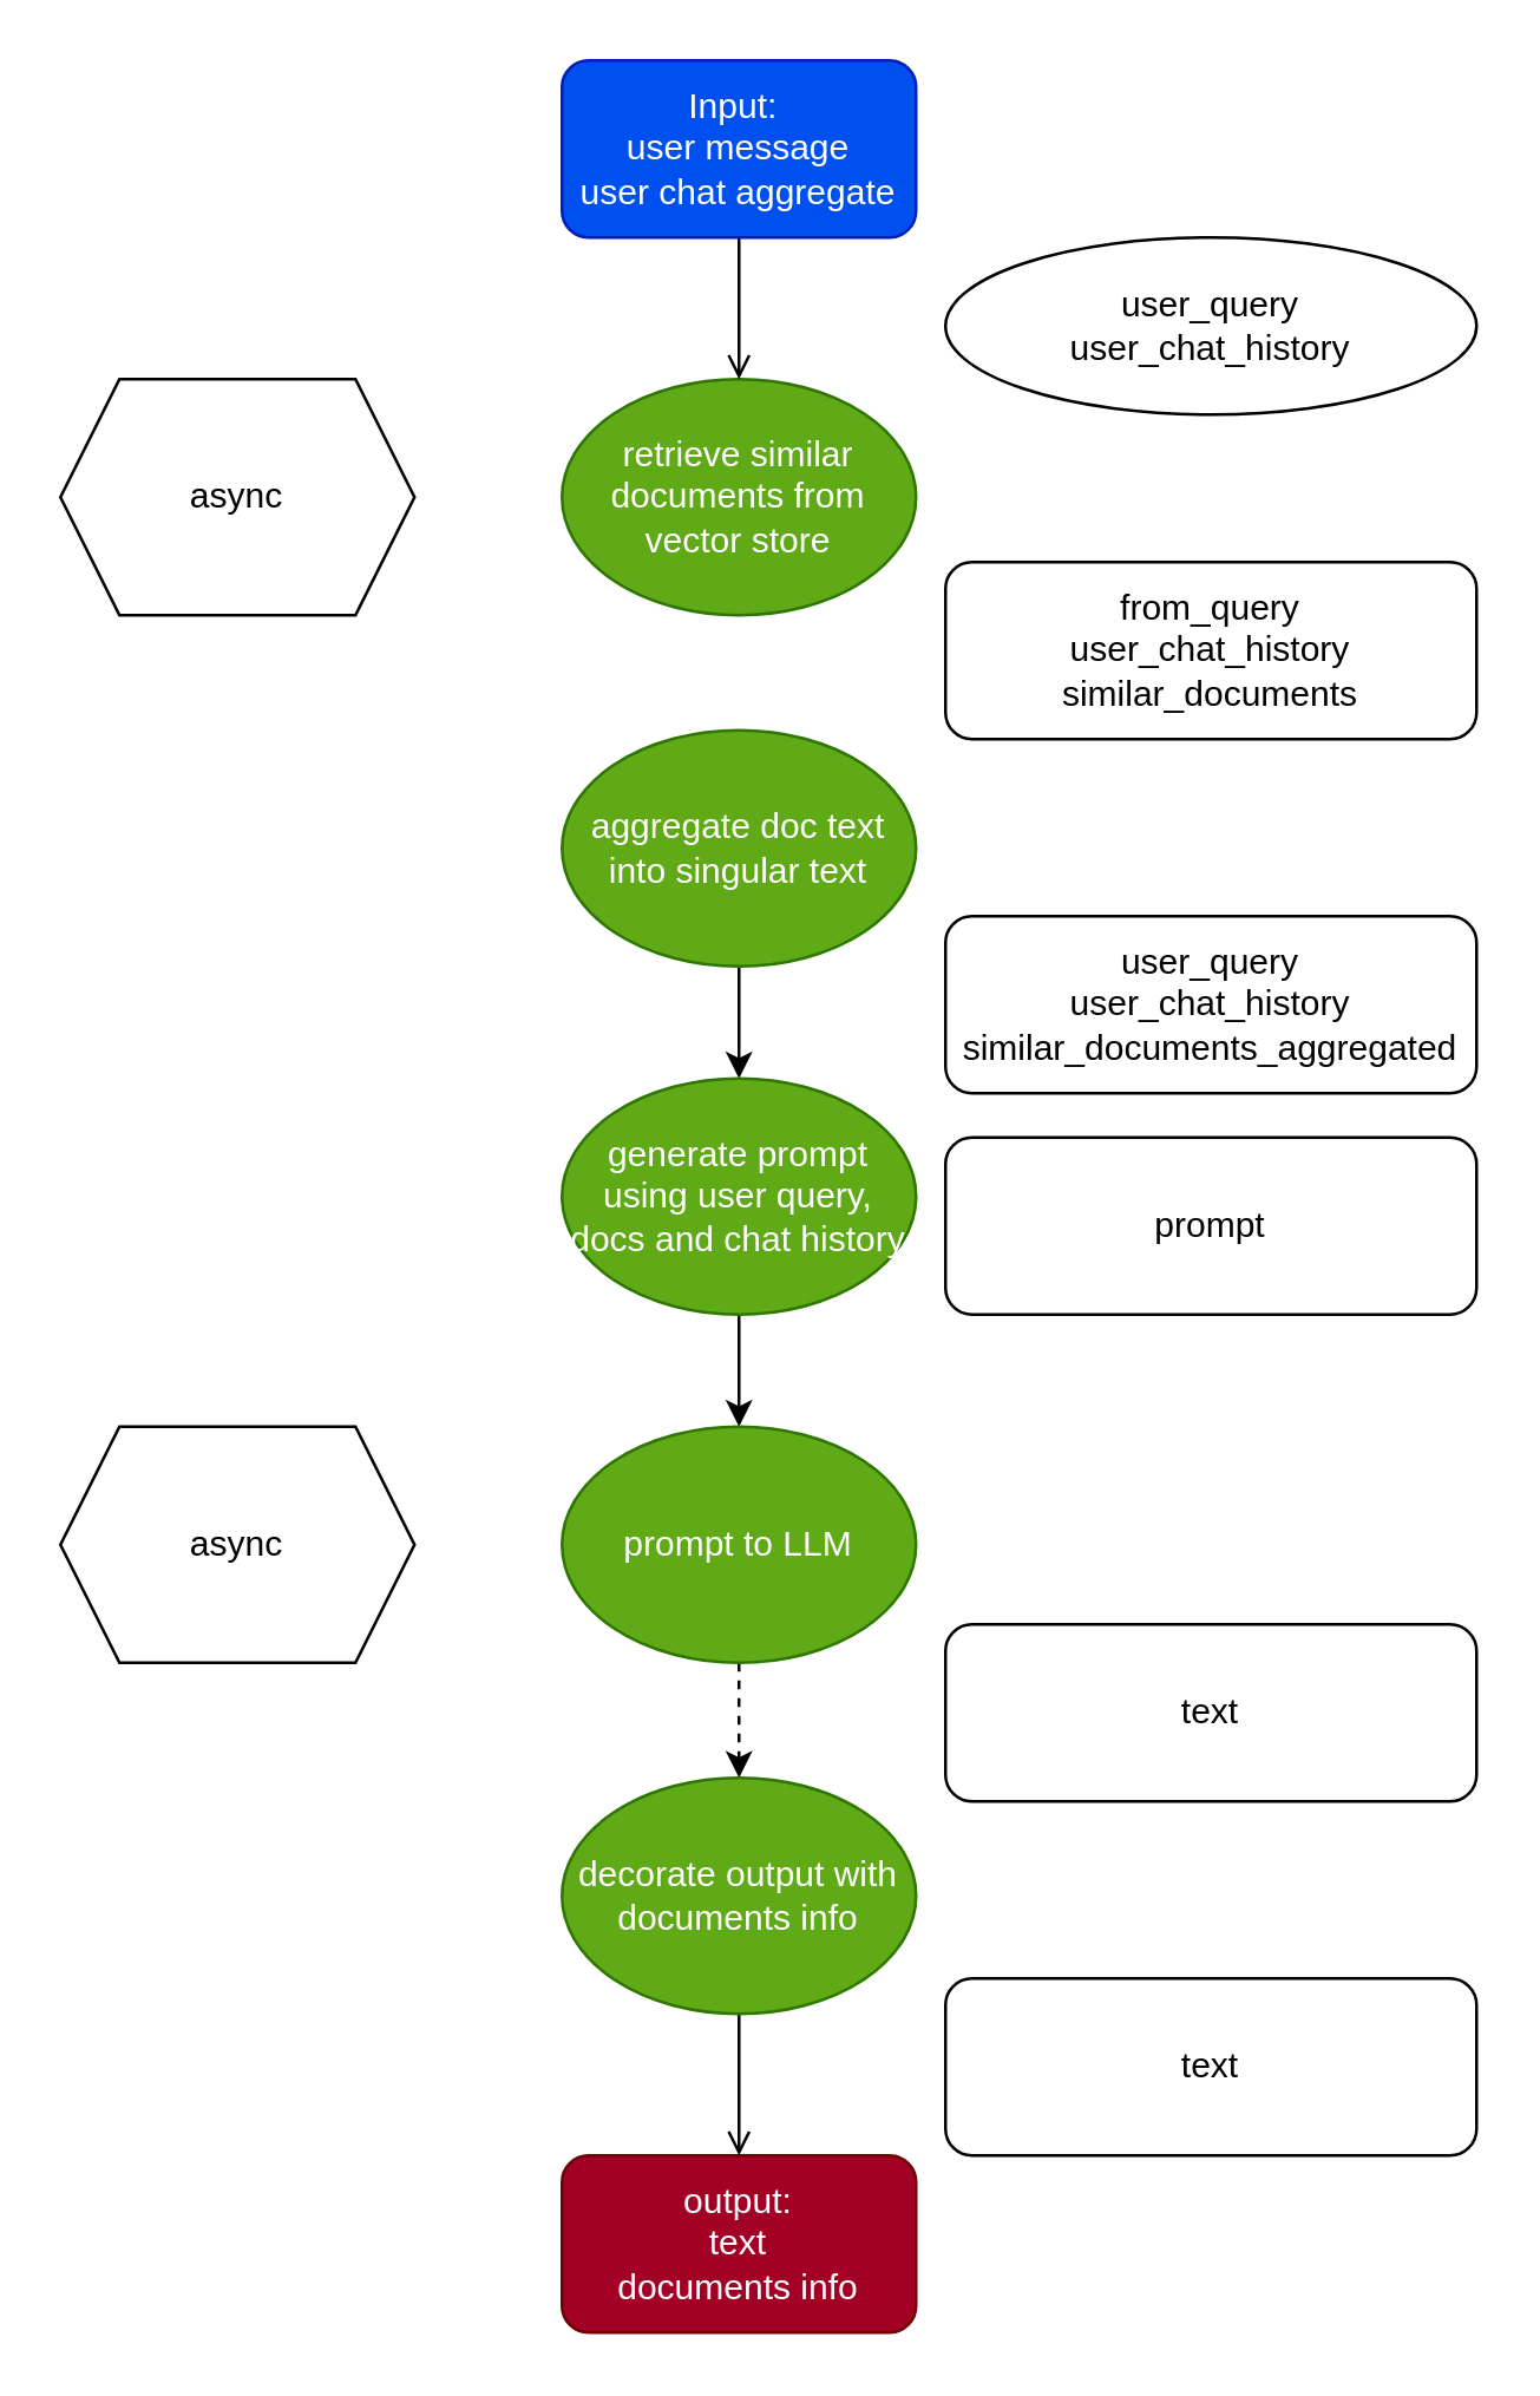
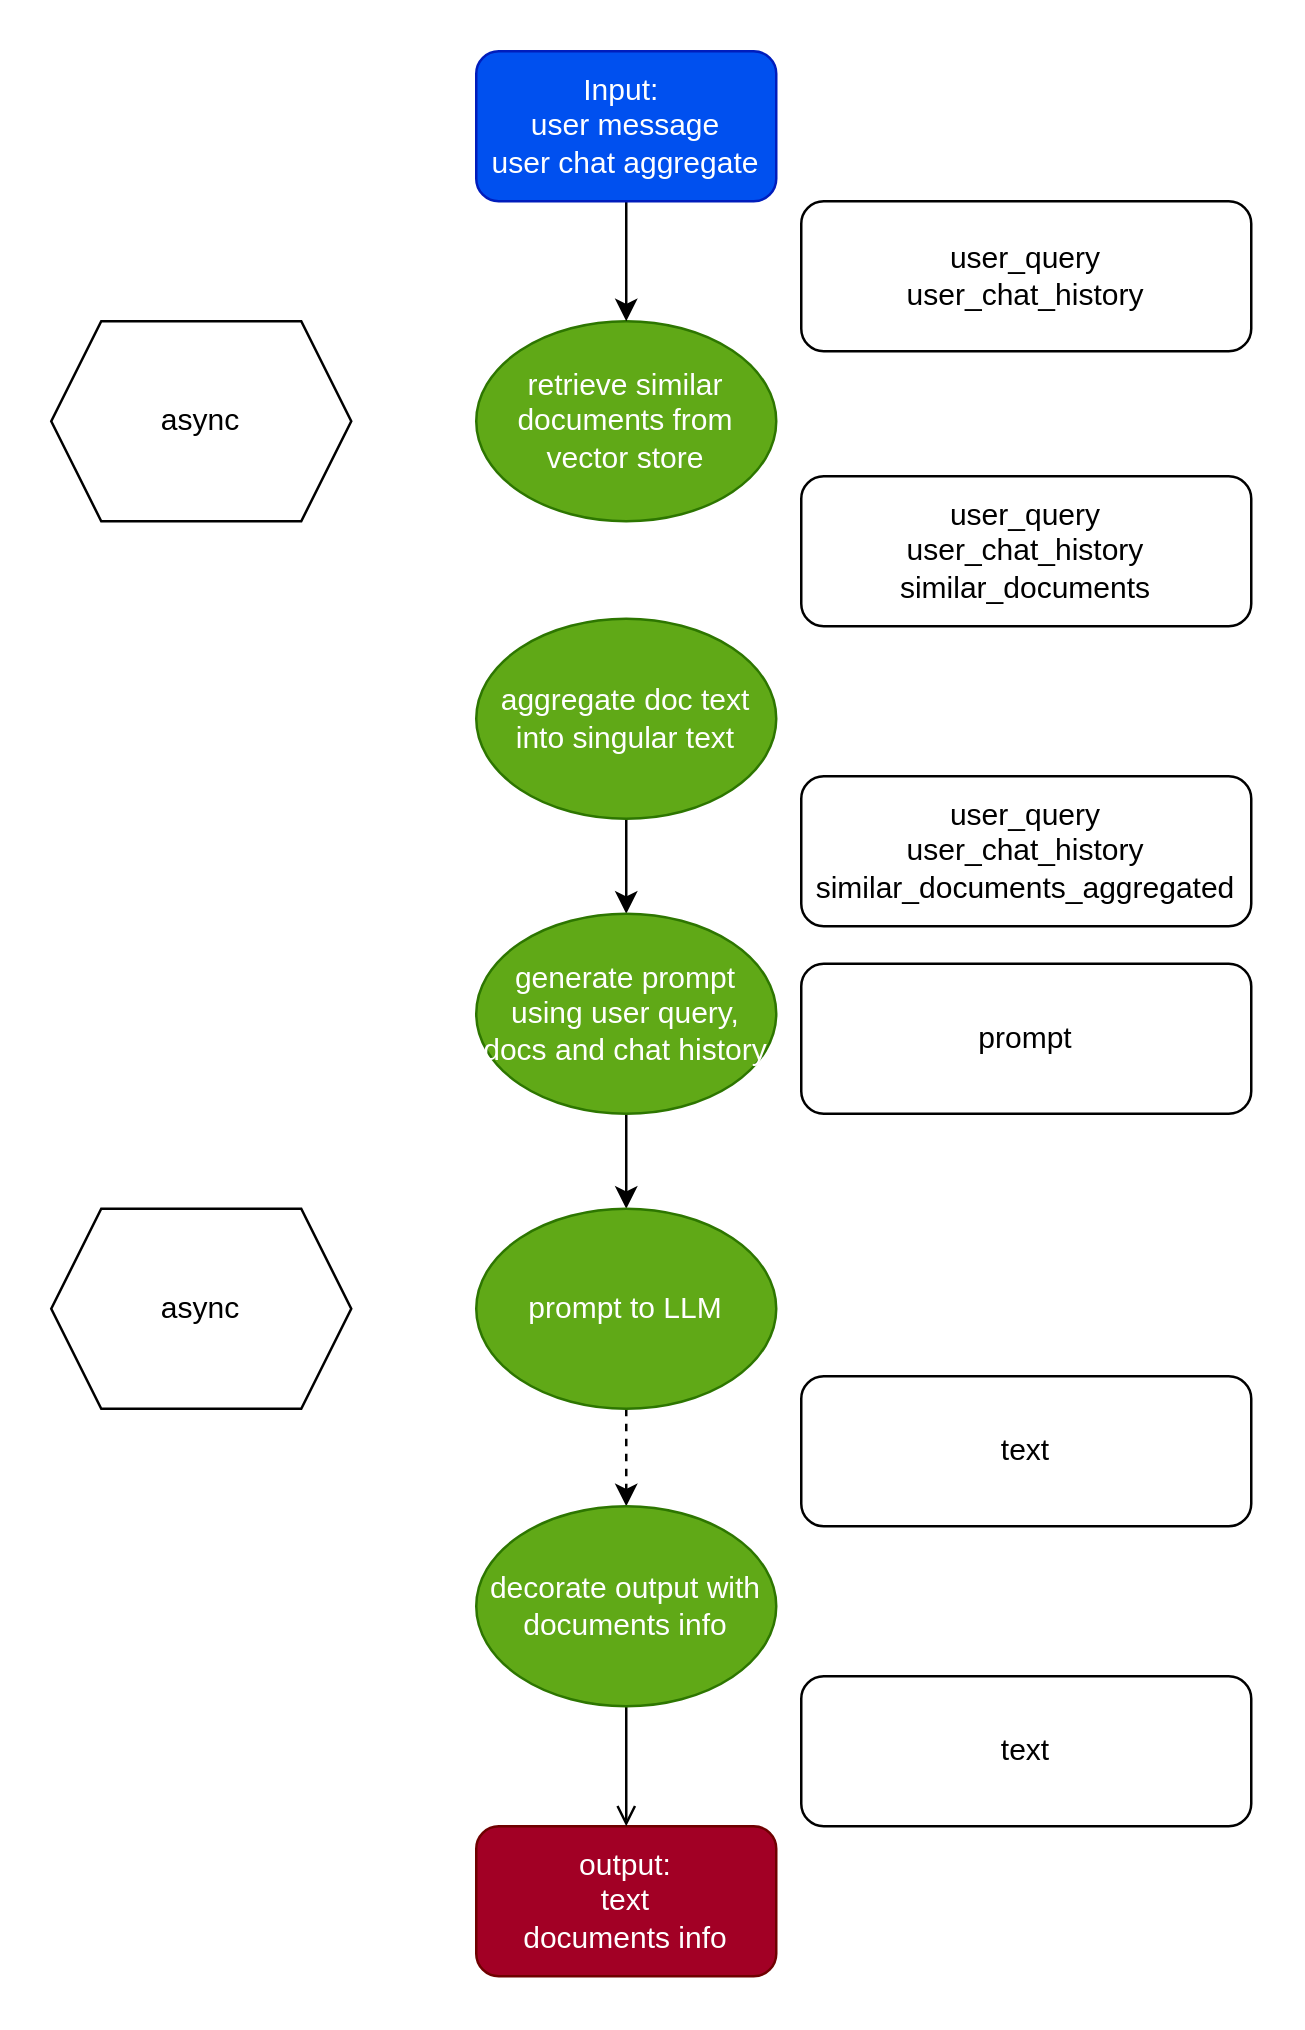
  <mxCell id="0" />
  <mxCell id="1" parent="0" />
  <mxCell id="2" value="retrieve similar documents from vector store" style="ellipse;whiteSpace=wrap;html=1;fillColor=#60a917;fontColor=#ffffff;strokeColor=#2D7600;" parent="1" vertex="1"><mxGeometry x="190" y="128" width="120" height="80" as="geometry" /></mxCell>
  <mxCell id="3" style="edgeStyle=none;html=1;exitX=0.5;exitY=1;exitDx=0;exitDy=0;entryX=0.5;entryY=0;entryDx=0;entryDy=0;" parent="1" source="4" target="6" edge="1"><mxGeometry relative="1" as="geometry" /></mxCell>
  <mxCell id="4" value="aggregate doc text into singular text" style="ellipse;whiteSpace=wrap;html=1;fillColor=#60a917;fontColor=#ffffff;strokeColor=#2D7600;" parent="1" vertex="1"><mxGeometry x="190" y="247" width="120" height="80" as="geometry" /></mxCell>
  <mxCell id="5" style="edgeStyle=none;html=1;exitX=0.5;exitY=1;exitDx=0;exitDy=0;entryX=0.5;entryY=0;entryDx=0;entryDy=0;" parent="1" source="6" target="8" edge="1"><mxGeometry relative="1" as="geometry" /></mxCell>
  <mxCell id="6" value="generate prompt using user query, docs and chat history" style="ellipse;whiteSpace=wrap;html=1;fillColor=#60a917;fontColor=#ffffff;strokeColor=#2D7600;" parent="1" vertex="1"><mxGeometry x="190" y="365" width="120" height="80" as="geometry" /></mxCell>
  <mxCell id="7" style="edgeStyle=none;html=1;exitX=0.5;exitY=1;exitDx=0;exitDy=0;entryX=0.5;entryY=0;entryDx=0;entryDy=0;dashed=1;" parent="1" source="8" target="13" edge="1"><mxGeometry relative="1" as="geometry" /></mxCell>
  <mxCell id="8" value="prompt to LLM" style="ellipse;whiteSpace=wrap;html=1;fillColor=#60a917;fontColor=#ffffff;strokeColor=#2D7600;" parent="1" vertex="1"><mxGeometry x="190" y="483" width="120" height="80" as="geometry" /></mxCell>
- <mxCell id="9" style="edgeStyle=none;html=1;entryX=0.5;entryY=0;entryDx=0;entryDy=0;endArrow=open;" parent="1" source="10" target="2" edge="1"><mxGeometry relative="1" as="geometry" /></mxCell>
+ <mxCell id="9" style="edgeStyle=none;html=1;entryX=0.5;entryY=0;entryDx=0;entryDy=0;" parent="1" source="10" target="2" edge="1"><mxGeometry relative="1" as="geometry" /></mxCell>
  <mxCell id="10" value="Input:&amp;nbsp;&lt;br&gt;user message&lt;br&gt;user chat aggregate" style="rounded=1;whiteSpace=wrap;html=1;fillColor=#0050ef;fontColor=#ffffff;strokeColor=#001DBC;" parent="1" vertex="1"><mxGeometry x="190" y="20" width="120" height="60" as="geometry" /></mxCell>
  <mxCell id="11" value="output:&lt;br&gt;text&lt;br&gt;documents info" style="rounded=1;whiteSpace=wrap;html=1;fillColor=#a20025;fontColor=#ffffff;strokeColor=#6F0000;" parent="1" vertex="1"><mxGeometry x="190" y="730" width="120" height="60" as="geometry" /></mxCell>
  <mxCell id="12" style="edgeStyle=none;html=1;exitX=0.5;exitY=1;exitDx=0;exitDy=0;entryX=0.5;entryY=0;entryDx=0;entryDy=0;endArrow=open;" parent="1" source="13" target="11" edge="1"><mxGeometry relative="1" as="geometry" /></mxCell>
  <mxCell id="13" value="decorate output with documents info" style="ellipse;whiteSpace=wrap;html=1;fillColor=#60a917;fontColor=#ffffff;strokeColor=#2D7600;" parent="1" vertex="1"><mxGeometry x="190" y="602" width="120" height="80" as="geometry" /></mxCell>
- <mxCell id="14" value="user_query&lt;br&gt;user_chat_history" style="ellipse;whiteSpace=wrap;html=1;" parent="1" vertex="1"><mxGeometry x="320" y="80" width="180" height="60" as="geometry" /></mxCell>
- <mxCell id="15" value="from_query&lt;br&gt;user_chat_history&lt;br&gt;similar_documents" style="rounded=1;whiteSpace=wrap;html=1;" parent="1" vertex="1"><mxGeometry x="320" y="190" width="180" height="60" as="geometry" /></mxCell>
+ <mxCell id="14" value="user_query&lt;br&gt;user_chat_history" style="rounded=1;whiteSpace=wrap;html=1;" parent="1" vertex="1"><mxGeometry x="320" y="80" width="180" height="60" as="geometry" /></mxCell>
+ <mxCell id="15" value="user_query&lt;br&gt;user_chat_history&lt;br&gt;similar_documents" style="rounded=1;whiteSpace=wrap;html=1;" parent="1" vertex="1"><mxGeometry x="320" y="190" width="180" height="60" as="geometry" /></mxCell>
  <mxCell id="16" value="user_query&lt;br&gt;user_chat_history&lt;br&gt;similar_documents_aggregated" style="rounded=1;whiteSpace=wrap;html=1;" parent="1" vertex="1"><mxGeometry x="320" y="310" width="180" height="60" as="geometry" /></mxCell>
  <mxCell id="17" value="prompt" style="rounded=1;whiteSpace=wrap;html=1;" parent="1" vertex="1"><mxGeometry x="320" y="385" width="180" height="60" as="geometry" /></mxCell>
  <mxCell id="18" value="text" style="rounded=1;whiteSpace=wrap;html=1;" parent="1" vertex="1"><mxGeometry x="320" y="550" width="180" height="60" as="geometry" /></mxCell>
  <mxCell id="19" value="text" style="rounded=1;whiteSpace=wrap;html=1;" parent="1" vertex="1"><mxGeometry x="320" y="670" width="180" height="60" as="geometry" /></mxCell>
  <mxCell id="20" value="async" style="shape=hexagon;perimeter=hexagonPerimeter2;whiteSpace=wrap;html=1;fixedSize=1;" parent="1" vertex="1"><mxGeometry x="20" y="128" width="120" height="80" as="geometry" /></mxCell>
  <mxCell id="21" value="async" style="shape=hexagon;perimeter=hexagonPerimeter2;whiteSpace=wrap;html=1;fixedSize=1;" parent="1" vertex="1"><mxGeometry x="20" y="483" width="120" height="80" as="geometry" /></mxCell>
